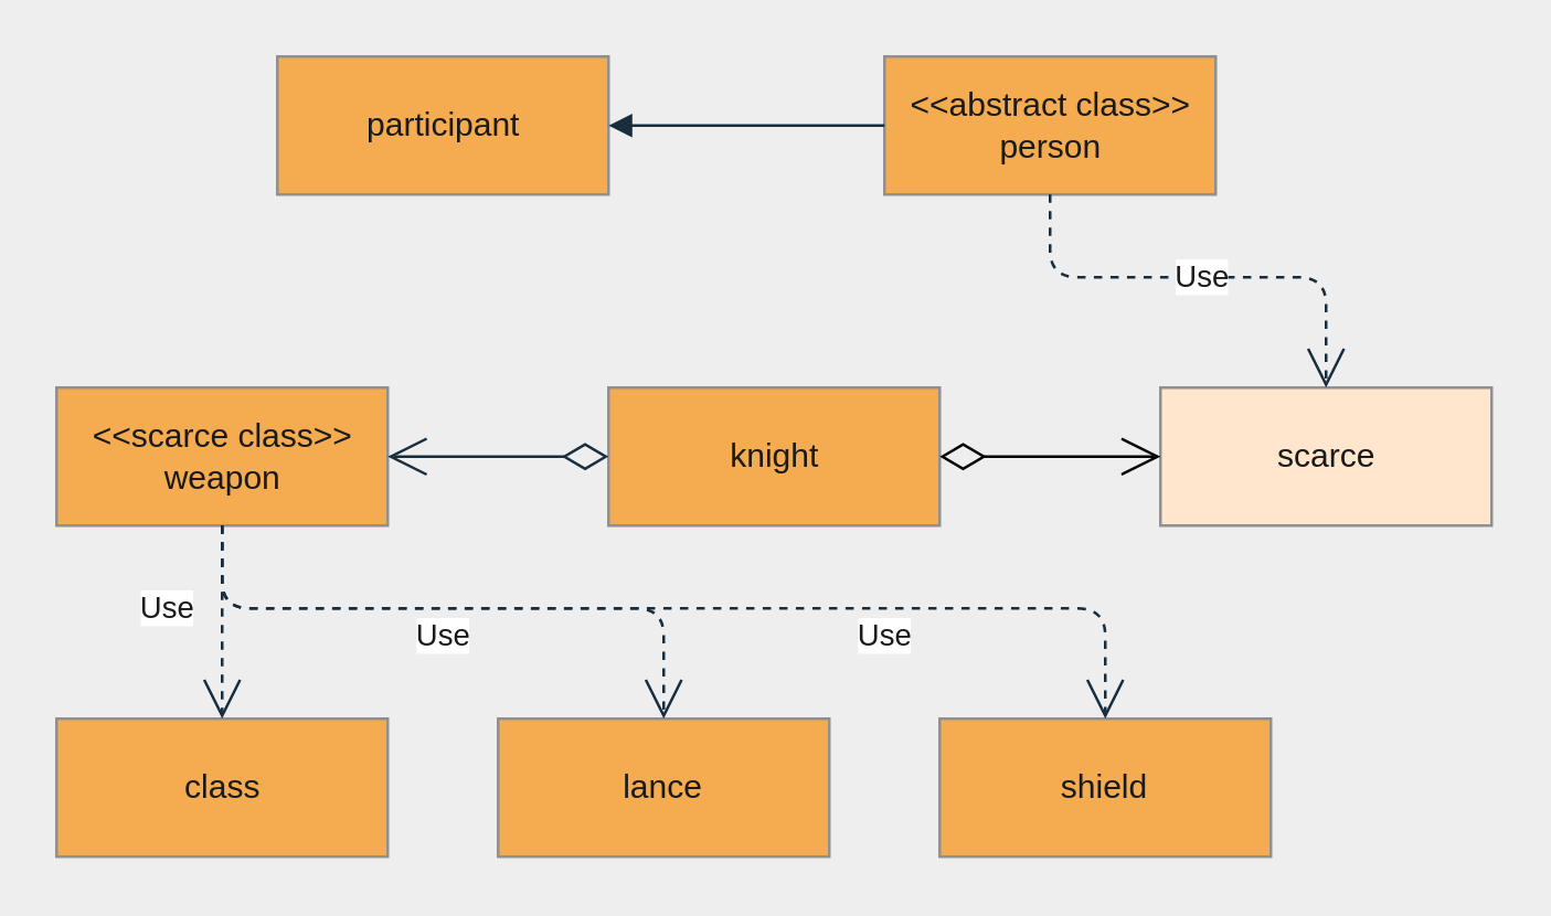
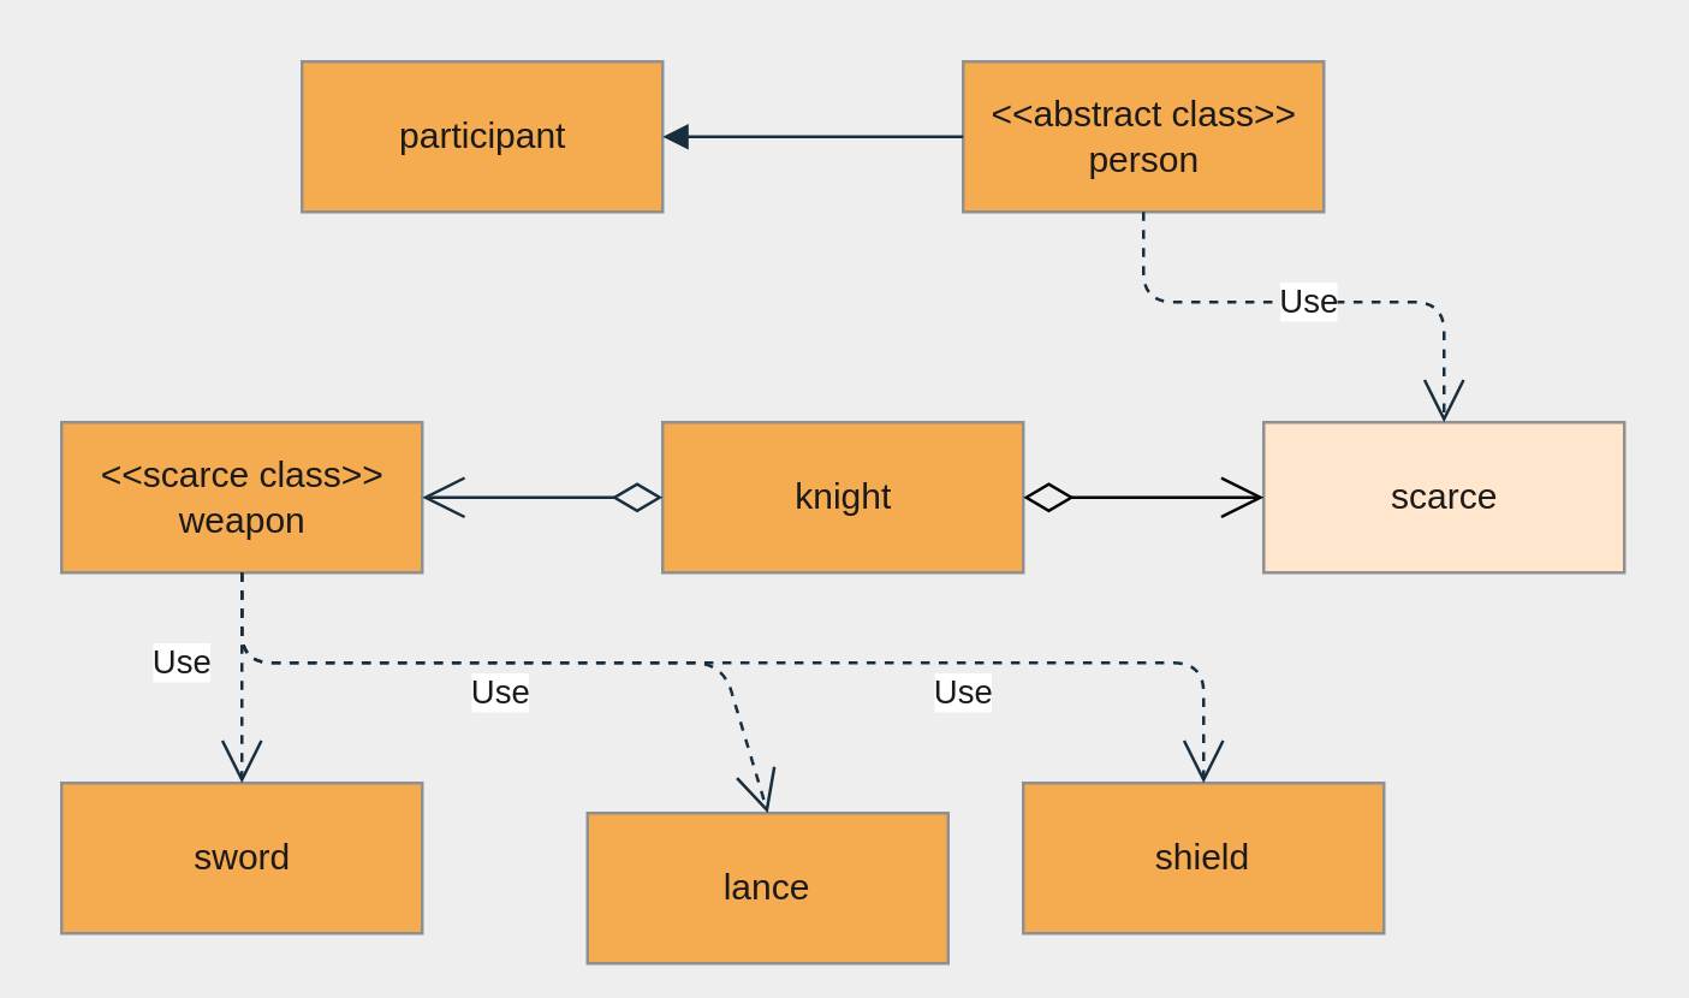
  <mxCell id="0" />
  <mxCell id="1" parent="0" />
  <mxCell id="2" value="&amp;lt;&amp;lt;abstract class&amp;gt;&amp;gt;&lt;br&gt;person" style="html=1;fillColor=#F5AB50;strokeColor=#909090;fontColor=#1A1A1A;" parent="1" vertex="1"><mxGeometry x="320" y="20" width="120" height="50" as="geometry" /></mxCell>
  <mxCell id="3" value="knight" style="html=1;fillColor=#F5AB50;strokeColor=#909090;fontColor=#1A1A1A;" parent="1" vertex="1"><mxGeometry x="220" y="140" width="120" height="50" as="geometry" /></mxCell>
  <mxCell id="4" value="scarce" style="html=1;fillColor=#ffe6cc;strokeColor=#909090;fontColor=#1A1A1A;" parent="1" vertex="1"><mxGeometry x="420" y="140" width="120" height="50" as="geometry" /></mxCell>
  <mxCell id="5" value="&amp;lt;&amp;lt;scarce class&amp;gt;&amp;gt;&lt;br&gt;weapon" style="html=1;fillColor=#F5AB50;strokeColor=#909090;fontColor=#1A1A1A;" parent="1" vertex="1"><mxGeometry x="20" y="140" width="120" height="50" as="geometry" /></mxCell>
  <mxCell id="6" value="participant" style="html=1;fillColor=#F5AB50;strokeColor=#909090;fontColor=#1A1A1A;" parent="1" vertex="1"><mxGeometry x="100" y="20" width="120" height="50" as="geometry" /></mxCell>
  <mxCell id="7" value="Use" style="endArrow=open;endSize=12;dashed=1;html=1;rounded=1;sketch=0;fontColor=#1A1A1A;strokeColor=#182E3E;curved=0;exitX=0.5;exitY=1;exitDx=0;exitDy=0;entryX=0.5;entryY=0;entryDx=0;entryDy=0;" parent="1" source="2" target="4" edge="1"><mxGeometry width="160" relative="1" as="geometry"><mxPoint x="110" y="190" as="sourcePoint" /><mxPoint x="270" y="190" as="targetPoint" /><Array as="points"><mxPoint x="380" y="100" /><mxPoint x="480" y="100" /></Array></mxGeometry></mxCell>
- <mxCell id="8" value="class" style="html=1;rounded=0;sketch=0;fontColor=#1A1A1A;strokeColor=#909090;fillColor=#F5AB50;" parent="1" vertex="1"><mxGeometry x="20" y="260" width="120" height="50" as="geometry" /></mxCell>
+ <mxCell id="8" value="sword" style="html=1;rounded=0;sketch=0;fontColor=#1A1A1A;strokeColor=#909090;fillColor=#F5AB50;" parent="1" vertex="1"><mxGeometry x="20" y="260" width="120" height="50" as="geometry" /></mxCell>
  <mxCell id="9" value="Use" style="endArrow=open;endSize=12;dashed=1;html=1;rounded=1;sketch=0;fontColor=#1A1A1A;strokeColor=#182E3E;curved=0;exitX=0.5;exitY=1;exitDx=0;exitDy=0;entryX=0.5;entryY=0;entryDx=0;entryDy=0;" parent="1" source="5" target="8" edge="1"><mxGeometry x="-0.143" y="-20" width="160" relative="1" as="geometry"><mxPoint x="110" y="190" as="sourcePoint" /><mxPoint x="270" y="190" as="targetPoint" /><Array as="points"><mxPoint x="80" y="230" /></Array><mxPoint as="offset" /></mxGeometry></mxCell>
  <mxCell id="10" value="" style="endArrow=open;html=1;endSize=12;startArrow=diamondThin;startSize=14;startFill=0;edgeStyle=orthogonalEdgeStyle;align=left;verticalAlign=bottom;rounded=1;sketch=0;fontColor=#1A1A1A;strokeColor=#182E3E;curved=0;exitX=0;exitY=0.5;exitDx=0;exitDy=0;entryX=1;entryY=0.5;entryDx=0;entryDy=0;" parent="1" source="3" target="5" edge="1"><mxGeometry x="-1" y="3" relative="1" as="geometry"><mxPoint x="180" y="190" as="sourcePoint" /><mxPoint x="280" y="280" as="targetPoint" /></mxGeometry></mxCell>
  <mxCell id="11" value="" style="endArrow=block;endFill=1;html=1;edgeStyle=orthogonalEdgeStyle;align=left;verticalAlign=top;rounded=1;sketch=0;fontColor=#1A1A1A;strokeColor=#182E3E;curved=0;entryX=1;entryY=0.5;entryDx=0;entryDy=0;exitX=0;exitY=0.5;exitDx=0;exitDy=0;" parent="1" source="2" target="6" edge="1"><mxGeometry x="-1" relative="1" as="geometry"><mxPoint x="230" y="30" as="sourcePoint" /><mxPoint x="330" y="80" as="targetPoint" /></mxGeometry></mxCell>
- <mxCell id="12" value="lance" style="whiteSpace=wrap;html=1;rounded=0;sketch=0;fontColor=#1A1A1A;strokeColor=#909090;fillColor=#F5AB50;" parent="1" vertex="1"><mxGeometry x="180" y="260" width="120" height="50" as="geometry" /></mxCell>
+ <mxCell id="12" value="lance" style="whiteSpace=wrap;html=1;rounded=0;sketch=0;fontColor=#1A1A1A;strokeColor=#909090;fillColor=#F5AB50;" parent="1" vertex="1"><mxGeometry x="195" y="270" width="120" height="50" as="geometry" /></mxCell>
  <mxCell id="13" value="shield" style="whiteSpace=wrap;html=1;rounded=0;sketch=0;fontColor=#1A1A1A;strokeColor=#909090;fillColor=#F5AB50;" parent="1" vertex="1"><mxGeometry x="340" y="260" width="120" height="50" as="geometry" /></mxCell>
  <mxCell id="14" value="Use" style="endArrow=open;endSize=12;dashed=1;html=1;rounded=1;sketch=0;fontColor=#1A1A1A;strokeColor=#182E3E;curved=0;exitX=0.5;exitY=1;exitDx=0;exitDy=0;entryX=0.5;entryY=0;entryDx=0;entryDy=0;" parent="1" source="5" target="12" edge="1"><mxGeometry x="-0.043" y="-10" width="160" relative="1" as="geometry"><mxPoint x="190" y="40" as="sourcePoint" /><mxPoint x="350" y="40" as="targetPoint" /><Array as="points"><mxPoint x="80" y="220" /><mxPoint x="240" y="220" /></Array><mxPoint as="offset" /></mxGeometry></mxCell>
  <mxCell id="15" value="Use" style="endArrow=open;endSize=12;dashed=1;html=1;rounded=1;sketch=0;fontColor=#1A1A1A;strokeColor=#182E3E;curved=0;exitX=0.5;exitY=1;exitDx=0;exitDy=0;entryX=0.5;entryY=0;entryDx=0;entryDy=0;" parent="1" source="5" target="13" edge="1"><mxGeometry x="0.385" y="-10" width="160" relative="1" as="geometry"><mxPoint x="130" y="120" as="sourcePoint" /><mxPoint x="290" y="120" as="targetPoint" /><Array as="points"><mxPoint x="80" y="220" /><mxPoint x="400" y="220" /></Array><mxPoint as="offset" /></mxGeometry></mxCell>
  <mxCell id="16" value="" style="endArrow=open;html=1;endSize=12;startArrow=diamondThin;startSize=14;startFill=0;edgeStyle=orthogonalEdgeStyle;align=left;verticalAlign=bottom;rounded=0;exitX=1;exitY=0.5;exitDx=0;exitDy=0;entryX=0;entryY=0.5;entryDx=0;entryDy=0;" edge="1" parent="1" source="3" target="4"><mxGeometry x="-1" y="3" relative="1" as="geometry"><mxPoint x="250" y="230" as="sourcePoint" /><mxPoint x="410" y="230" as="targetPoint" /></mxGeometry></mxCell>
